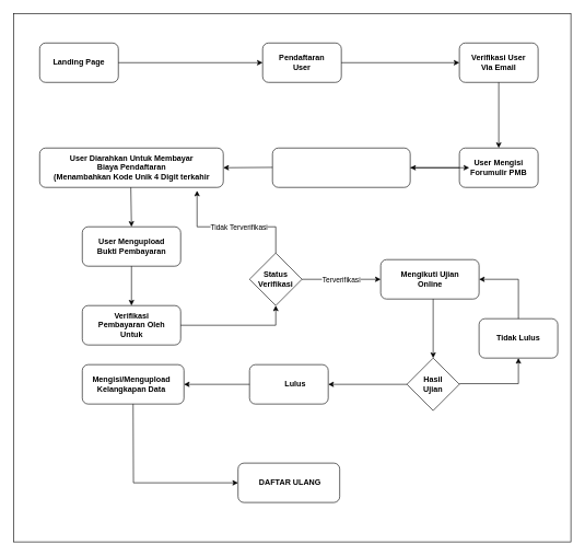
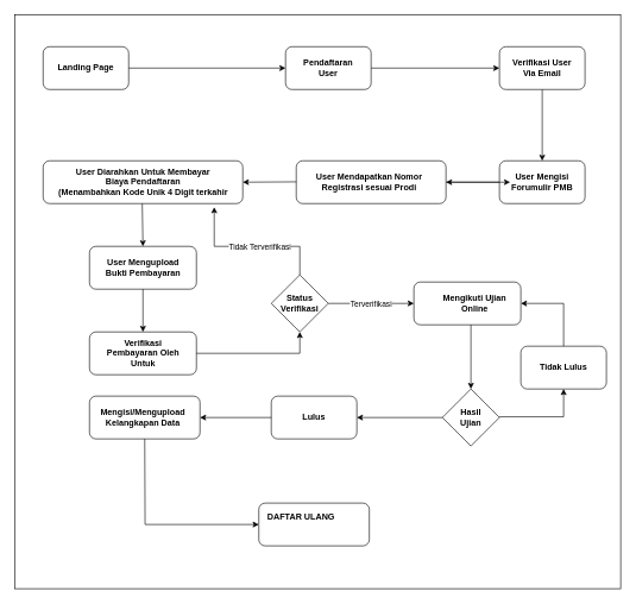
  <mxCell id="0" />
  <mxCell id="1" parent="0" />
  <mxCell id="2" value="" style="rounded=0;whiteSpace=wrap;html=1;" vertex="1" parent="1"><mxGeometry y="20" width="850" height="805" as="geometry" x="20" /></mxCell>
  <mxCell id="3" value="" style="rounded=1;whiteSpace=wrap;html=1;" vertex="1" parent="1"><mxGeometry x="60" y="65" width="120" height="60" as="geometry" /></mxCell>
  <mxCell id="4" value="&lt;b&gt;Landing Page&lt;/b&gt;" style="text;html=1;strokeColor=none;fillColor=none;align=center;verticalAlign=middle;whiteSpace=wrap;rounded=0;" vertex="1" parent="1"><mxGeometry x="75" y="80" width="90" height="30" as="geometry" /></mxCell>
  <mxCell id="5" value="" style="rounded=1;whiteSpace=wrap;html=1;" vertex="1" parent="1"><mxGeometry x="400" y="65" width="120" height="60" as="geometry" /></mxCell>
  <mxCell id="6" value="&lt;b&gt;Pendaftaran User&lt;/b&gt;" style="text;html=1;strokeColor=none;fillColor=none;align=center;verticalAlign=middle;whiteSpace=wrap;rounded=0;" vertex="1" parent="1"><mxGeometry x="415" y="80" width="90" height="30" as="geometry" /></mxCell>
  <mxCell id="7" value="" style="rounded=1;whiteSpace=wrap;html=1;" vertex="1" parent="1"><mxGeometry x="700" y="65" width="120" height="60" as="geometry" /></mxCell>
  <mxCell id="8" value="&lt;b&gt;Verifikasi User Via Email&lt;/b&gt;" style="text;html=1;strokeColor=none;fillColor=none;align=center;verticalAlign=middle;whiteSpace=wrap;rounded=0;" vertex="1" parent="1"><mxGeometry x="715" y="80" width="90" height="30" as="geometry" /></mxCell>
  <mxCell id="9" value="" style="rounded=1;whiteSpace=wrap;html=1;" vertex="1" parent="1"><mxGeometry x="700" y="225" width="120" height="60" as="geometry" /></mxCell>
  <mxCell id="10" value="&lt;b&gt;User Mengisi Forumulir PMB&lt;/b&gt;" style="text;html=1;strokeColor=none;fillColor=none;align=center;verticalAlign=middle;whiteSpace=wrap;rounded=0;" vertex="1" parent="1"><mxGeometry x="715" y="240" width="90" height="30" as="geometry" /></mxCell>
  <mxCell id="11" value="" style="edgeStyle=orthogonalEdgeStyle;rounded=0;orthogonalLoop=1;jettySize=auto;html=1;" edge="1" parent="1" source="12" target="10"><mxGeometry relative="1" as="geometry" /></mxCell>
  <mxCell id="12" value="" style="rounded=1;whiteSpace=wrap;html=1;" vertex="1" parent="1"><mxGeometry x="415" y="225" width="210" height="60" as="geometry" /></mxCell>
+ <mxCell id="13" value="&lt;b&gt;User Mendapatkan Nomor Registrasi sesuai Prodi&lt;/b&gt;" style="text;html=1;strokeColor=none;fillColor=none;align=center;verticalAlign=middle;whiteSpace=wrap;rounded=0;" vertex="1" parent="1"><mxGeometry x="430" y="240" width="175" height="30" as="geometry" /></mxCell>
  <mxCell id="14" value="" style="rounded=1;whiteSpace=wrap;html=1;" vertex="1" parent="1"><mxGeometry x="60" y="225" width="280" height="60" as="geometry" /></mxCell>
  <mxCell id="15" value="&lt;b&gt;User Diarahkan Untuk Membayar &lt;br&gt;Biaya Pendaftaran&lt;br&gt;(Menambahkan Kode Unik 4 Digit terkahir&lt;br&gt;&lt;/b&gt;" style="text;html=1;strokeColor=none;fillColor=none;align=center;verticalAlign=middle;whiteSpace=wrap;rounded=0;" vertex="1" parent="1"><mxGeometry x="72.5" y="240" width="255" height="30" as="geometry" /></mxCell>
  <mxCell id="16" value="" style="rounded=1;whiteSpace=wrap;html=1;" vertex="1" parent="1"><mxGeometry x="125" y="345" width="150" height="60" as="geometry" /></mxCell>
  <mxCell id="17" value="&lt;b&gt;User Mengupload Bukti Pembayaran&lt;/b&gt;" style="text;html=1;strokeColor=none;fillColor=none;align=center;verticalAlign=middle;whiteSpace=wrap;rounded=0;" vertex="1" parent="1"><mxGeometry x="142.5" y="360" width="115" height="30" as="geometry" /></mxCell>
  <mxCell id="18" value="" style="rounded=1;whiteSpace=wrap;html=1;" vertex="1" parent="1"><mxGeometry x="125" y="465" width="150" height="60" as="geometry" /></mxCell>
  <mxCell id="19" value="&lt;b&gt;Verifikasi Pembayaran Oleh Untuk&lt;/b&gt;" style="text;html=1;strokeColor=none;fillColor=none;align=center;verticalAlign=middle;whiteSpace=wrap;rounded=0;" vertex="1" parent="1"><mxGeometry x="142.5" y="480" width="115" height="30" as="geometry" /></mxCell>
  <mxCell id="20" value="" style="rhombus;whiteSpace=wrap;html=1;" vertex="1" parent="1"><mxGeometry x="380" y="385" width="80" height="80" as="geometry" /></mxCell>
  <mxCell id="21" value="&lt;b&gt;Status Verifikasi&lt;/b&gt;" style="text;html=1;strokeColor=none;fillColor=none;align=center;verticalAlign=middle;whiteSpace=wrap;rounded=0;" vertex="1" parent="1"><mxGeometry x="390" y="410" width="60" height="30" as="geometry" /></mxCell>
  <mxCell id="22" value="" style="rounded=1;whiteSpace=wrap;html=1;" vertex="1" parent="1"><mxGeometry x="580" y="395" width="150" height="60" as="geometry" /></mxCell>
- <mxCell id="23" value="&lt;b&gt;Mengikuti Ujian Online&lt;/b&gt;" style="text;html=1;strokeColor=none;fillColor=none;align=center;verticalAlign=middle;whiteSpace=wrap;rounded=0;" vertex="1" parent="1"><mxGeometry x="597.5" y="410" width="115" height="30" as="geometry" /></mxCell>
+ <mxCell id="23" value="&lt;b&gt;Mengikuti Ujian Online&lt;/b&gt;" style="text;html=1;strokeColor=none;fillColor=none;align=center;verticalAlign=middle;whiteSpace=wrap;rounded=0;" vertex="1" parent="1"><mxGeometry x="607.5" y="410" width="115" height="30" as="geometry" /></mxCell>
  <mxCell id="24" value="" style="rhombus;whiteSpace=wrap;html=1;" vertex="1" parent="1"><mxGeometry x="620" y="545" width="80" height="80" as="geometry" /></mxCell>
  <mxCell id="25" value="&lt;b&gt;Hasil Ujian&lt;/b&gt;" style="text;html=1;strokeColor=none;fillColor=none;align=center;verticalAlign=middle;whiteSpace=wrap;rounded=0;" vertex="1" parent="1"><mxGeometry x="630" y="570" width="60" height="30" as="geometry" /></mxCell>
  <mxCell id="26" value="" style="rounded=1;whiteSpace=wrap;html=1;" vertex="1" parent="1"><mxGeometry x="730" y="485" width="120" height="60" as="geometry" /></mxCell>
  <mxCell id="27" value="&lt;b&gt;Tidak Lulus&lt;/b&gt;" style="text;html=1;strokeColor=none;fillColor=none;align=center;verticalAlign=middle;whiteSpace=wrap;rounded=0;" vertex="1" parent="1"><mxGeometry x="745" y="500" width="90" height="30" as="geometry" /></mxCell>
  <mxCell id="28" value="" style="rounded=1;whiteSpace=wrap;html=1;" vertex="1" parent="1"><mxGeometry x="380" y="555" width="120" height="60" as="geometry" /></mxCell>
- <mxCell id="29" value="&lt;b&gt;Lulus&lt;/b&gt;" style="text;html=1;strokeColor=none;fillColor=none;align=center;verticalAlign=middle;whiteSpace=wrap;rounded=0;" vertex="1" parent="1"><mxGeometry x="405" y="570" width="90" height="30" as="geometry" /></mxCell>
+ <mxCell id="29" value="&lt;b&gt;Lulus&lt;/b&gt;" style="text;html=1;strokeColor=none;fillColor=none;align=center;verticalAlign=middle;whiteSpace=wrap;rounded=0;" vertex="1" parent="1"><mxGeometry x="395" y="570" width="90" height="30" as="geometry" /></mxCell>
  <mxCell id="30" value="" style="rounded=1;whiteSpace=wrap;html=1;" vertex="1" parent="1"><mxGeometry x="125" y="555" width="155" height="60" as="geometry" /></mxCell>
  <mxCell id="31" value="&lt;b&gt;Mengisi/Mengupload Kelangkapan Data&lt;/b&gt;" style="text;html=1;strokeColor=none;fillColor=none;align=center;verticalAlign=middle;whiteSpace=wrap;rounded=0;" vertex="1" parent="1"><mxGeometry x="155" y="570" width="90" height="30" as="geometry" /></mxCell>
  <mxCell id="32" value="" style="rounded=1;whiteSpace=wrap;html=1;" vertex="1" parent="1"><mxGeometry x="362.5" y="705" width="155" height="60" as="geometry" /></mxCell>
- <mxCell id="33" value="&lt;b&gt;DAFTAR ULANG&lt;/b&gt;" style="text;html=1;strokeColor=none;fillColor=none;align=center;verticalAlign=middle;whiteSpace=wrap;rounded=0;" vertex="1" parent="1"><mxGeometry x="392.5" y="720" width="97.5" height="30" as="geometry" /></mxCell>
+ <mxCell id="33" value="&lt;b&gt;DAFTAR ULANG&lt;/b&gt;" style="text;html=1;strokeColor=none;fillColor=none;align=center;verticalAlign=middle;whiteSpace=wrap;rounded=0;" vertex="1" parent="1"><mxGeometry x="372.5" y="710" width="97.5" height="30" as="geometry" /></mxCell>
  <mxCell id="34" value="" style="endArrow=classic;html=1;rounded=0;entryX=0;entryY=0.5;entryDx=0;entryDy=0;" edge="1" parent="1" target="5"><mxGeometry width="50" height="50" relative="1" as="geometry"><mxPoint x="180" y="95" as="sourcePoint" /><mxPoint x="390" y="95" as="targetPoint" /></mxGeometry></mxCell>
  <mxCell id="35" value="" style="endArrow=classic;html=1;rounded=0;exitX=1;exitY=0.5;exitDx=0;exitDy=0;entryX=0;entryY=0.5;entryDx=0;entryDy=0;" edge="1" parent="1" source="5" target="7"><mxGeometry width="50" height="50" relative="1" as="geometry"><mxPoint x="540" y="145" as="sourcePoint" /><mxPoint x="690" y="95" as="targetPoint" /></mxGeometry></mxCell>
  <mxCell id="36" value="" style="endArrow=classic;html=1;rounded=0;exitX=0.5;exitY=1;exitDx=0;exitDy=0;entryX=0.5;entryY=0;entryDx=0;entryDy=0;" edge="1" parent="1" source="7" target="9"><mxGeometry width="50" height="50" relative="1" as="geometry"><mxPoint x="700" y="235" as="sourcePoint" /><mxPoint x="760" y="215" as="targetPoint" /></mxGeometry></mxCell>
  <mxCell id="37" value="" style="endArrow=classic;html=1;rounded=0;exitX=0;exitY=0.5;exitDx=0;exitDy=0;entryX=1;entryY=0.5;entryDx=0;entryDy=0;" edge="1" parent="1" source="9" target="12"><mxGeometry width="50" height="50" relative="1" as="geometry"><mxPoint x="560" y="165" as="sourcePoint" /><mxPoint x="630" y="255" as="targetPoint" /></mxGeometry></mxCell>
  <mxCell id="38" value="" style="endArrow=classic;html=1;rounded=0;exitX=0;exitY=0.5;exitDx=0;exitDy=0;entryX=1;entryY=0.5;entryDx=0;entryDy=0;" edge="1" parent="1" target="14"><mxGeometry width="50" height="50" relative="1" as="geometry"><mxPoint x="415" y="254.5" as="sourcePoint" /><mxPoint x="345" y="254.5" as="targetPoint" /></mxGeometry></mxCell>
  <mxCell id="39" value="" style="endArrow=classic;html=1;rounded=0;exitX=0.525;exitY=1;exitDx=0;exitDy=0;exitPerimeter=0;entryX=0.5;entryY=0;entryDx=0;entryDy=0;" edge="1" parent="1" target="16"><mxGeometry width="50" height="50" relative="1" as="geometry"><mxPoint x="199" y="285" as="sourcePoint" /><mxPoint x="199" y="335" as="targetPoint" /></mxGeometry></mxCell>
  <mxCell id="40" value="" style="endArrow=classic;html=1;rounded=0;exitX=0.5;exitY=1;exitDx=0;exitDy=0;entryX=0.5;entryY=0;entryDx=0;entryDy=0;" edge="1" parent="1" source="16" target="18"><mxGeometry width="50" height="50" relative="1" as="geometry"><mxPoint x="130" y="445" as="sourcePoint" /><mxPoint x="200" y="455" as="targetPoint" /></mxGeometry></mxCell>
  <mxCell id="41" value="" style="endArrow=classic;html=1;rounded=0;exitX=1;exitY=0.5;exitDx=0;exitDy=0;entryX=0.5;entryY=1;entryDx=0;entryDy=0;" edge="1" parent="1" source="18" target="20"><mxGeometry width="50" height="50" relative="1" as="geometry"><mxPoint x="275" y="500" as="sourcePoint" /><mxPoint x="325" y="450" as="targetPoint" /><Array as="points"><mxPoint x="420" y="495" /></Array></mxGeometry></mxCell>
  <mxCell id="42" value="" style="endArrow=classic;html=1;rounded=0;entryX=0.857;entryY=1.083;entryDx=0;entryDy=0;entryPerimeter=0;" edge="1" parent="1" target="14"><mxGeometry width="50" height="50" relative="1" as="geometry"><mxPoint x="420" y="385" as="sourcePoint" /><mxPoint x="280" y="375" as="targetPoint" /><Array as="points"><mxPoint x="420" y="345" /><mxPoint x="300" y="345" /></Array></mxGeometry></mxCell>
  <mxCell id="43" value="Tidak Terverifikasi" style="edgeLabel;html=1;align=center;verticalAlign=middle;resizable=0;points=[];" vertex="1" connectable="0" parent="42"><mxGeometry x="-0.005" y="1" relative="1" as="geometry"><mxPoint x="10" y="-1" as="offset" /></mxGeometry></mxCell>
  <mxCell id="44" value="" style="endArrow=classic;html=1;rounded=0;exitX=1;exitY=0.5;exitDx=0;exitDy=0;entryX=0;entryY=0.5;entryDx=0;entryDy=0;" edge="1" parent="1" source="20" target="22"><mxGeometry width="50" height="50" relative="1" as="geometry"><mxPoint x="500" y="445" as="sourcePoint" /><mxPoint x="570" y="425" as="targetPoint" /></mxGeometry></mxCell>
  <mxCell id="45" value="Terverifikasi" style="edgeLabel;html=1;align=center;verticalAlign=middle;resizable=0;points=[];" vertex="1" connectable="0" parent="44"><mxGeometry x="-0.017" y="-1" relative="1" as="geometry"><mxPoint as="offset" /></mxGeometry></mxCell>
  <mxCell id="46" value="" style="endArrow=classic;html=1;rounded=0;exitX=1;exitY=0.5;exitDx=0;exitDy=0;entryX=0.5;entryY=0;entryDx=0;entryDy=0;" edge="1" parent="1" target="24"><mxGeometry width="50" height="50" relative="1" as="geometry"><mxPoint x="660" y="455" as="sourcePoint" /><mxPoint x="720" y="515" as="targetPoint" /></mxGeometry></mxCell>
  <mxCell id="47" value="" style="endArrow=classic;html=1;rounded=0;entryX=0.5;entryY=1;entryDx=0;entryDy=0;" edge="1" parent="1" target="26"><mxGeometry width="50" height="50" relative="1" as="geometry"><mxPoint x="700" y="584" as="sourcePoint" /><mxPoint x="750" y="534" as="targetPoint" /><Array as="points"><mxPoint x="790" y="584" /></Array></mxGeometry></mxCell>
  <mxCell id="48" value="" style="endArrow=classic;html=1;rounded=0;entryX=1;entryY=0.5;entryDx=0;entryDy=0;" edge="1" parent="1" target="22"><mxGeometry width="50" height="50" relative="1" as="geometry"><mxPoint x="790" y="485" as="sourcePoint" /><mxPoint x="840" y="435" as="targetPoint" /><Array as="points"><mxPoint x="790" y="425" /></Array></mxGeometry></mxCell>
  <mxCell id="49" value="" style="endArrow=classic;html=1;rounded=0;exitX=0;exitY=0.5;exitDx=0;exitDy=0;entryX=1;entryY=0.5;entryDx=0;entryDy=0;" edge="1" parent="1" source="24" target="28"><mxGeometry width="50" height="50" relative="1" as="geometry"><mxPoint x="500" y="445" as="sourcePoint" /><mxPoint x="550" y="395" as="targetPoint" /></mxGeometry></mxCell>
  <mxCell id="50" value="" style="endArrow=classic;html=1;rounded=0;exitX=0;exitY=0.5;exitDx=0;exitDy=0;entryX=1;entryY=0.5;entryDx=0;entryDy=0;" edge="1" parent="1" source="28" target="30"><mxGeometry width="50" height="50" relative="1" as="geometry"><mxPoint x="500" y="445" as="sourcePoint" /><mxPoint x="550" y="395" as="targetPoint" /></mxGeometry></mxCell>
  <mxCell id="51" value="" style="endArrow=classic;html=1;rounded=0;entryX=0;entryY=0.5;entryDx=0;entryDy=0;exitX=0.5;exitY=1;exitDx=0;exitDy=0;" edge="1" parent="1" source="30" target="32"><mxGeometry width="50" height="50" relative="1" as="geometry"><mxPoint x="190" y="675" as="sourcePoint" /><mxPoint x="257.5" y="560" as="targetPoint" /><Array as="points"><mxPoint x="203" y="735" /></Array></mxGeometry></mxCell>
